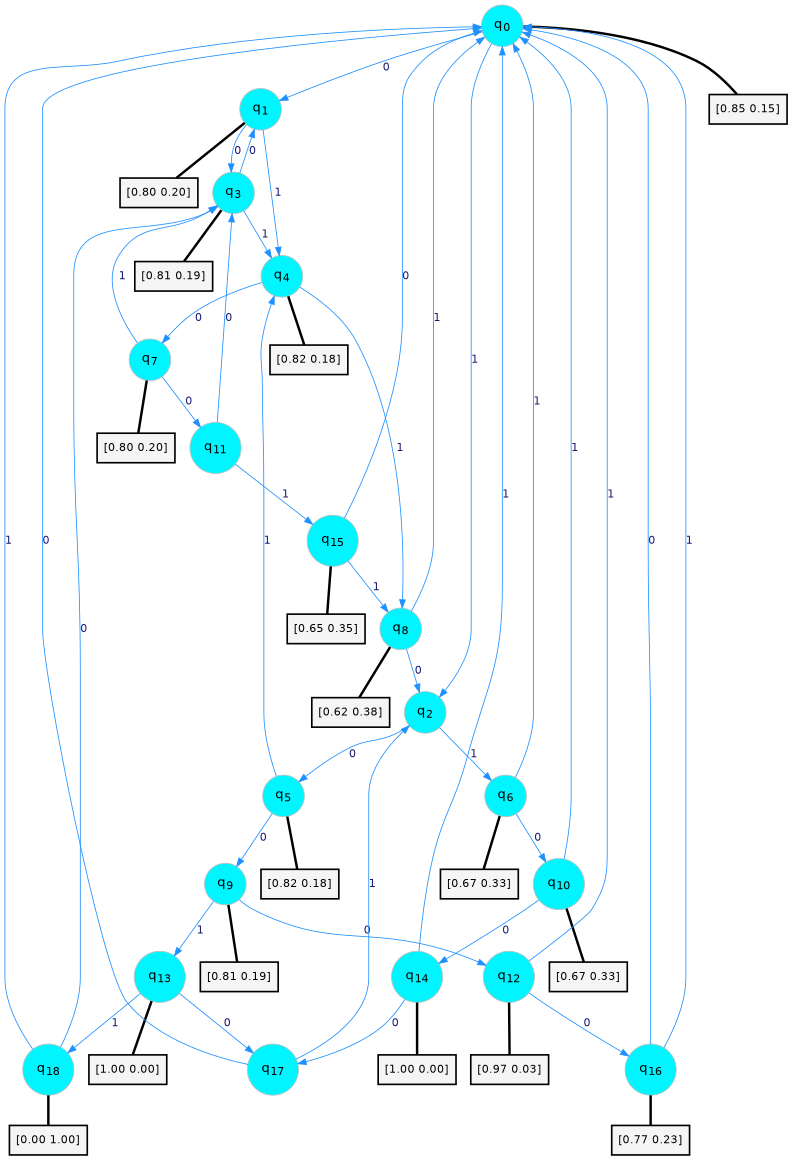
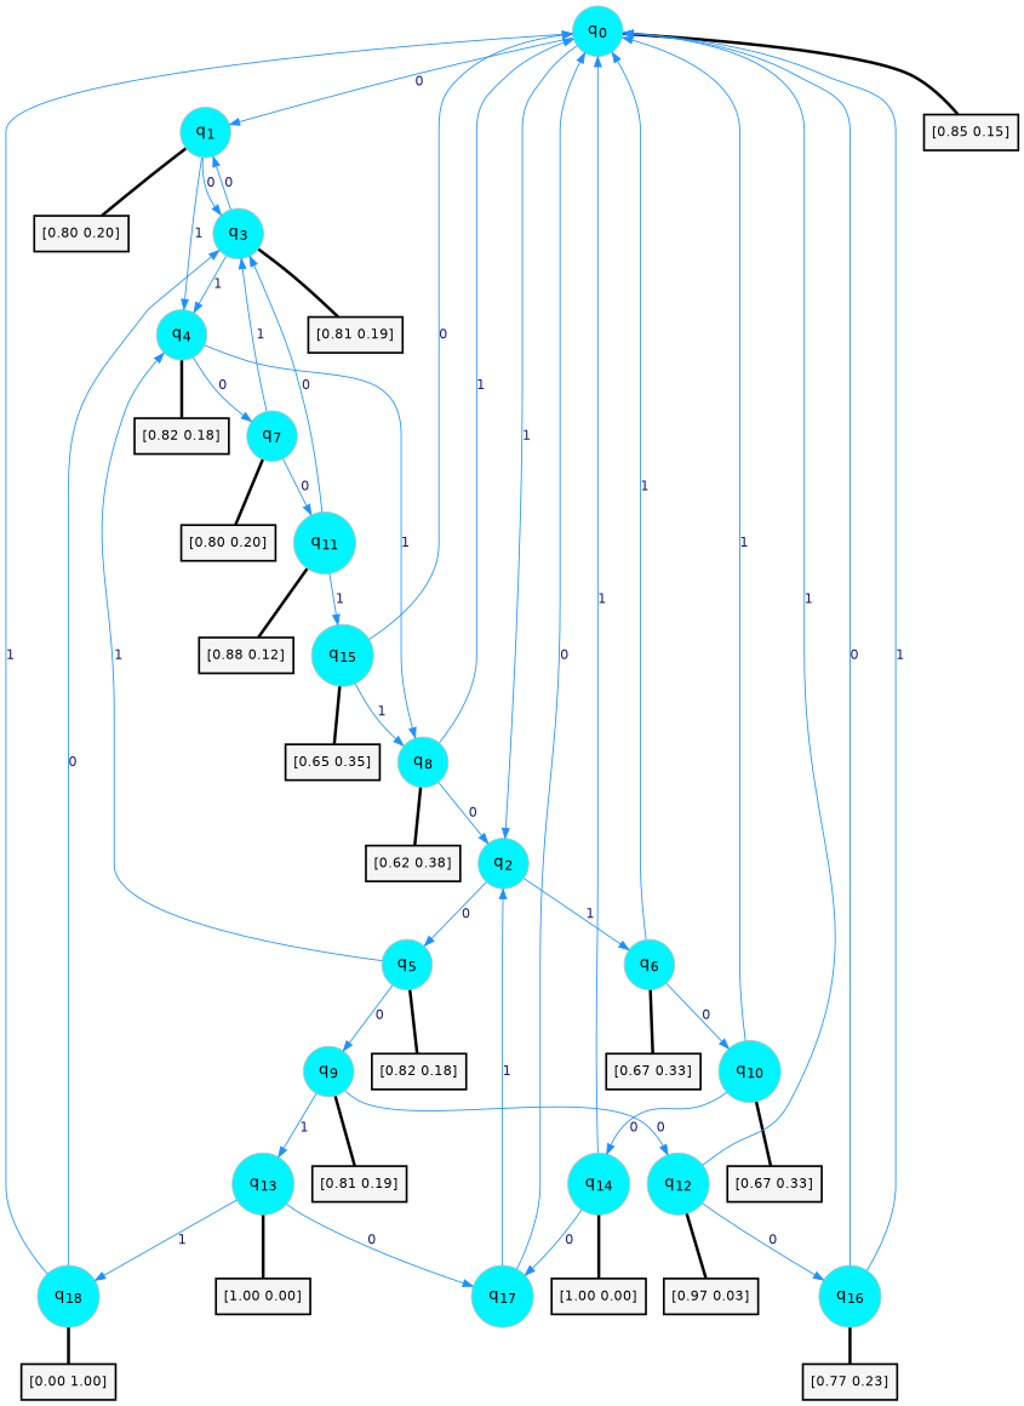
  digraph {
    fontname="DejaVu Sans"
    rankdir=TD
    node [color=gray fillcolor=turquoise1 fontcolor=black fontname="DejaVu Sans" fontsize=16 fontweight=bold shape=circle style=filled]
    edge [arrowsize=1 color=dodgerblue1 fontcolor=midnightblue fontname="DejaVu Sans" fontweight=bold penwidth=1 style=solid weight=20]
    n1 [label=<q<SUB>0</SUB>>]
    n2 [label=<q<SUB>1</SUB>>]
    n3 [label=<q<SUB>2</SUB>>]
    n4 [color=black fillcolor=whitesmoke fontsize=14 label="[0.85 0.15]" penwidth=2 shape=box]
    n5 [label=<q<SUB>3</SUB>>]
    n6 [label=<q<SUB>4</SUB>>]
    n7 [color=black fillcolor=whitesmoke fontsize=14 label="[0.80 0.20]" penwidth=2 shape=box]
    n8 [label=<q<SUB>5</SUB>>]
    n9 [label=<q<SUB>6</SUB>>]
    n10 [color=black fillcolor=whitesmoke fontsize=14 label="[0.81 0.19]" penwidth=2 shape=box]
    n11 [label=<q<SUB>7</SUB>>]
    n12 [label=<q<SUB>8</SUB>>]
    n13 [color=black fillcolor=whitesmoke fontsize=14 label="[0.82 0.18]" penwidth=2 shape=box]
    n14 [label=<q<SUB>9</SUB>>]
    n15 [color=black fillcolor=whitesmoke fontsize=14 label="[0.82 0.18]" penwidth=2 shape=box]
    n16 [label=<q<SUB>10</SUB>>]
    n17 [color=black fillcolor=whitesmoke fontsize=14 label="[0.67 0.33]" penwidth=2 shape=box]
    n18 [label=<q<SUB>11</SUB>>]
    n19 [color=black fillcolor=whitesmoke fontsize=14 label="[0.80 0.20]" penwidth=2 shape=box]
    n20 [color=black fillcolor=whitesmoke fontsize=14 label="[0.62 0.38]" penwidth=2 shape=box]
    n21 [label=<q<SUB>12</SUB>>]
    n22 [label=<q<SUB>13</SUB>>]
    n23 [color=black fillcolor=whitesmoke fontsize=14 label="[0.81 0.19]" penwidth=2 shape=box]
    n24 [label=<q<SUB>14</SUB>>]
    n25 [color=black fillcolor=whitesmoke fontsize=14 label="[0.67 0.33]" penwidth=2 shape=box]
    n26 [label=<q<SUB>15</SUB>>]
+   n27 [color=black fillcolor=whitesmoke fontsize=14 label="[0.88 0.12]" penwidth=2 shape=box]
    n28 [label=<q<SUB>16</SUB>>]
    n29 [color=black fillcolor=whitesmoke fontsize=14 label="[0.97 0.03]" penwidth=2 shape=box]
    n30 [label=<q<SUB>17</SUB>>]
    n31 [label=<q<SUB>18</SUB>>]
    n32 [color=black fillcolor=whitesmoke fontsize=14 label="[1.00 0.00]" penwidth=2 shape=box]
    n33 [color=black fillcolor=whitesmoke fontsize=14 label="[1.00 0.00]" penwidth=2 shape=box]
    n34 [color=black fillcolor=whitesmoke fontsize=14 label="[0.65 0.35]" penwidth=2 shape=box]
    n35 [color=black fillcolor=whitesmoke fontsize=14 label="[0.77 0.23]" penwidth=2 shape=box]
    n36 [color=black fillcolor=whitesmoke fontsize=14 label="[0.00 1.00]" penwidth=2 shape=box]
    n1 -> n2 [label=0]
    n1 -> n3 [label=1]
    n1 -> n4 [arrowhead=none color=black penwidth=3]
    n2 -> n5 [label=0]
    n2 -> n6 [label=1]
    n2 -> n7 [arrowhead=none color=black penwidth=3]
    n3 -> n8 [label=0]
    n3 -> n9 [label=1]
    n5 -> n2 [label=0]
    n5 -> n6 [label=1]
    n5 -> n10 [arrowhead=none color=black penwidth=3]
    n6 -> n11 [label=0]
    n6 -> n12 [label=1]
    n6 -> n13 [arrowhead=none color=black penwidth=3]
    n8 -> n6 [label=1]
    n8 -> n14 [label=0]
    n8 -> n15 [arrowhead=none color=black penwidth=3]
    n9 -> n1 [label=1]
    n9 -> n16 [label=0]
    n9 -> n17 [arrowhead=none color=black penwidth=3]
    n11 -> n5 [label=1]
    n11 -> n18 [label=0]
    n11 -> n19 [arrowhead=none color=black penwidth=3]
    n12 -> n1 [label=1]
    n12 -> n3 [label=0]
    n12 -> n20 [arrowhead=none color=black penwidth=3]
    n14 -> n21 [label=0]
    n14 -> n22 [label=1]
    n14 -> n23 [arrowhead=none color=black penwidth=3]
    n16 -> n1 [label=1]
    n16 -> n24 [label=0]
    n16 -> n25 [arrowhead=none color=black penwidth=3]
    n18 -> n5 [label=0]
    n18 -> n26 [label=1]
+   n18 -> n27 [arrowhead=none color=black penwidth=3]
    n21 -> n1 [label=1]
    n21 -> n28 [label=0]
    n21 -> n29 [arrowhead=none color=black penwidth=3]
    n22 -> n30 [label=0]
    n22 -> n31 [label=1]
    n22 -> n32 [arrowhead=none color=black penwidth=3]
    n24 -> n1 [label=1]
    n24 -> n30 [label=0]
    n24 -> n33 [arrowhead=none color=black penwidth=3]
    n26 -> n1 [label=0]
    n26 -> n12 [label=1]
    n26 -> n34 [arrowhead=none color=black penwidth=3]
    n28 -> n1 [label=0]
    n28 -> n1 [label=1]
    n28 -> n35 [arrowhead=none color=black penwidth=3]
    n30 -> n1 [label=0]
    n30 -> n3 [label=1]
    n31 -> n1 [label=1]
    n31 -> n5 [label=0]
    n31 -> n36 [arrowhead=none color=black penwidth=3]
  }
